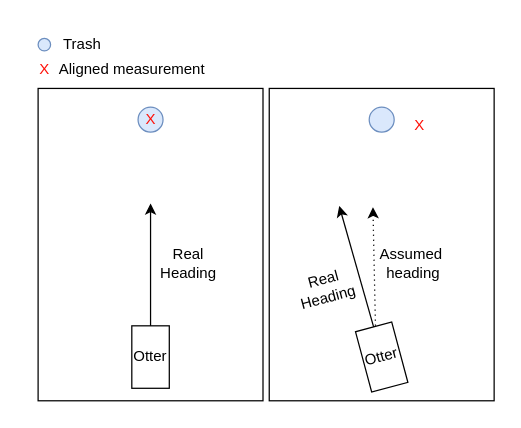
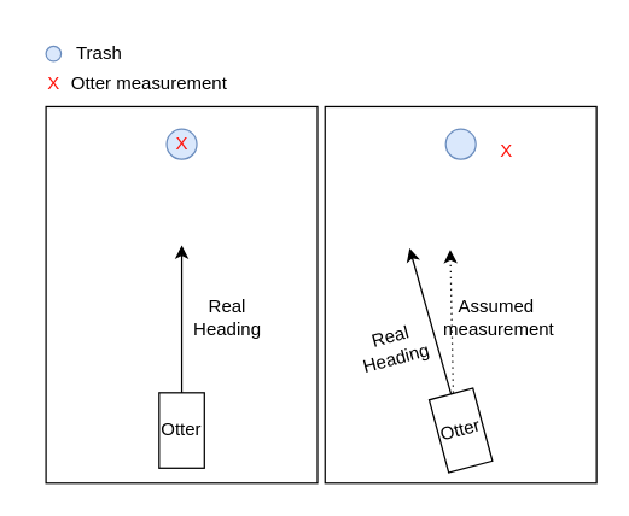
  <mxCell id="0" />
  <mxCell id="1" parent="0" />
  <mxCell id="2" value="" style="rounded=0;whiteSpace=wrap;html=1;" vertex="1" parent="1"><mxGeometry x="215" y="70" width="180" height="250" as="geometry" /></mxCell>
  <mxCell id="3" value="" style="rounded=0;whiteSpace=wrap;html=1;" vertex="1" parent="1"><mxGeometry x="30" y="70" width="180" height="250" as="geometry" /></mxCell>
  <mxCell id="4" value="Otter" style="rounded=0;whiteSpace=wrap;html=1;" vertex="1" parent="1"><mxGeometry x="105" y="260" width="30" height="50" as="geometry" /></mxCell>
  <mxCell id="5" value="" style="endArrow=classic;html=1;rounded=0;" edge="1" parent="1"><mxGeometry width="50" height="50" relative="1" as="geometry"><mxPoint x="120" y="260" as="sourcePoint" /><mxPoint x="120" y="162" as="targetPoint" /></mxGeometry></mxCell>
  <mxCell id="6" value="Real&lt;br&gt;Heading" style="text;html=1;align=center;verticalAlign=middle;resizable=0;points=[];autosize=1;strokeColor=none;fillColor=none;" vertex="1" parent="1"><mxGeometry x="115" y="190" width="70" height="40" as="geometry" /></mxCell>
  <mxCell id="7" value="" style="ellipse;whiteSpace=wrap;html=1;aspect=fixed;fillColor=#dae8fc;strokeColor=#6c8ebf;" vertex="1" parent="1"><mxGeometry x="110" y="85" width="20" height="20" as="geometry" /></mxCell>
  <mxCell id="8" value="Trash" style="text;html=1;align=center;verticalAlign=middle;resizable=0;points=[];autosize=1;strokeColor=none;fillColor=none;" vertex="1" parent="1"><mxGeometry x="40" y="20" width="50" height="30" as="geometry" /></mxCell>
- <mxCell id="9" value="Aligned measurement" style="text;html=1;align=left;verticalAlign=middle;resizable=0;points=[];autosize=1;strokeColor=none;fillColor=none;" vertex="1" parent="1"><mxGeometry x="45" y="40" width="140" height="30" as="geometry" /></mxCell>
+ <mxCell id="9" value="Otter measurement" style="text;html=1;align=left;verticalAlign=middle;resizable=0;points=[];autosize=1;strokeColor=none;fillColor=none;" vertex="1" parent="1"><mxGeometry x="45" y="40" width="140" height="30" as="geometry" /></mxCell>
  <mxCell id="10" value="" style="ellipse;whiteSpace=wrap;html=1;aspect=fixed;fillColor=#dae8fc;strokeColor=#6c8ebf;" vertex="1" parent="1"><mxGeometry x="30" y="30" width="10" height="10" as="geometry" /></mxCell>
  <mxCell id="11" value="&lt;font color=&quot;#ff1008&quot;&gt;X&lt;/font&gt;" style="text;html=1;align=center;verticalAlign=middle;resizable=0;points=[];autosize=1;strokeColor=none;fillColor=none;" vertex="1" parent="1"><mxGeometry x="105" y="80" width="30" height="30" as="geometry" /></mxCell>
  <mxCell id="12" value="Otter" style="rounded=0;whiteSpace=wrap;html=1;direction=west;rotation=-15;" vertex="1" parent="1"><mxGeometry x="290" y="260" width="30" height="50" as="geometry" /></mxCell>
  <mxCell id="13" value="" style="endArrow=classic;html=1;rounded=0;exitX=0.5;exitY=1;exitDx=0;exitDy=0;" edge="1" parent="1" source="12"><mxGeometry width="50" height="50" relative="1" as="geometry"><mxPoint x="304.8" y="260" as="sourcePoint" /><mxPoint x="271" y="164" as="targetPoint" /></mxGeometry></mxCell>
  <mxCell id="14" value="Real &lt;br&gt;Heading" style="text;html=1;align=center;verticalAlign=middle;resizable=0;points=[];autosize=1;strokeColor=none;fillColor=none;rotation=-15;" vertex="1" parent="1"><mxGeometry x="225" y="210" width="70" height="40" as="geometry" /></mxCell>
  <mxCell id="15" value="" style="ellipse;whiteSpace=wrap;html=1;aspect=fixed;fillColor=#dae8fc;strokeColor=#6c8ebf;direction=west;" vertex="1" parent="1"><mxGeometry x="295" y="85" width="20" height="20" as="geometry" /></mxCell>
  <mxCell id="16" value="&lt;font color=&quot;#ff1008&quot;&gt;X&lt;/font&gt;" style="text;html=1;align=center;verticalAlign=middle;resizable=0;points=[];autosize=1;strokeColor=none;fillColor=none;" vertex="1" parent="1"><mxGeometry x="320" y="85" width="30" height="30" as="geometry" /></mxCell>
  <mxCell id="17" value="&lt;font color=&quot;#ff1008&quot;&gt;X&lt;/font&gt;" style="text;html=1;align=center;verticalAlign=middle;resizable=0;points=[];autosize=1;strokeColor=none;fillColor=none;" vertex="1" parent="1"><mxGeometry x="20" y="40" width="30" height="30" as="geometry" /></mxCell>
  <mxCell id="18" value="" style="endArrow=classic;dashed=1;html=1;dashPattern=1 3;strokeWidth=1;rounded=0;startArrow=none;startFill=0;endFill=1;" edge="1" parent="1"><mxGeometry width="50" height="50" relative="1" as="geometry"><mxPoint x="300" y="260" as="sourcePoint" /><mxPoint x="298" y="165" as="targetPoint" /></mxGeometry></mxCell>
- <mxCell id="19" value="Assumed&amp;nbsp;&lt;br&gt;heading" style="text;html=1;align=center;verticalAlign=middle;resizable=0;points=[];autosize=1;strokeColor=none;fillColor=none;" vertex="1" parent="1"><mxGeometry x="290" y="190" width="80" height="40" as="geometry" /></mxCell>
+ <mxCell id="19" value="Assumed&amp;nbsp;&lt;br&gt;measurement" style="text;html=1;align=center;verticalAlign=middle;resizable=0;points=[];autosize=1;strokeColor=none;fillColor=none;" vertex="1" parent="1"><mxGeometry x="290" y="190" width="80" height="40" as="geometry" /></mxCell>
